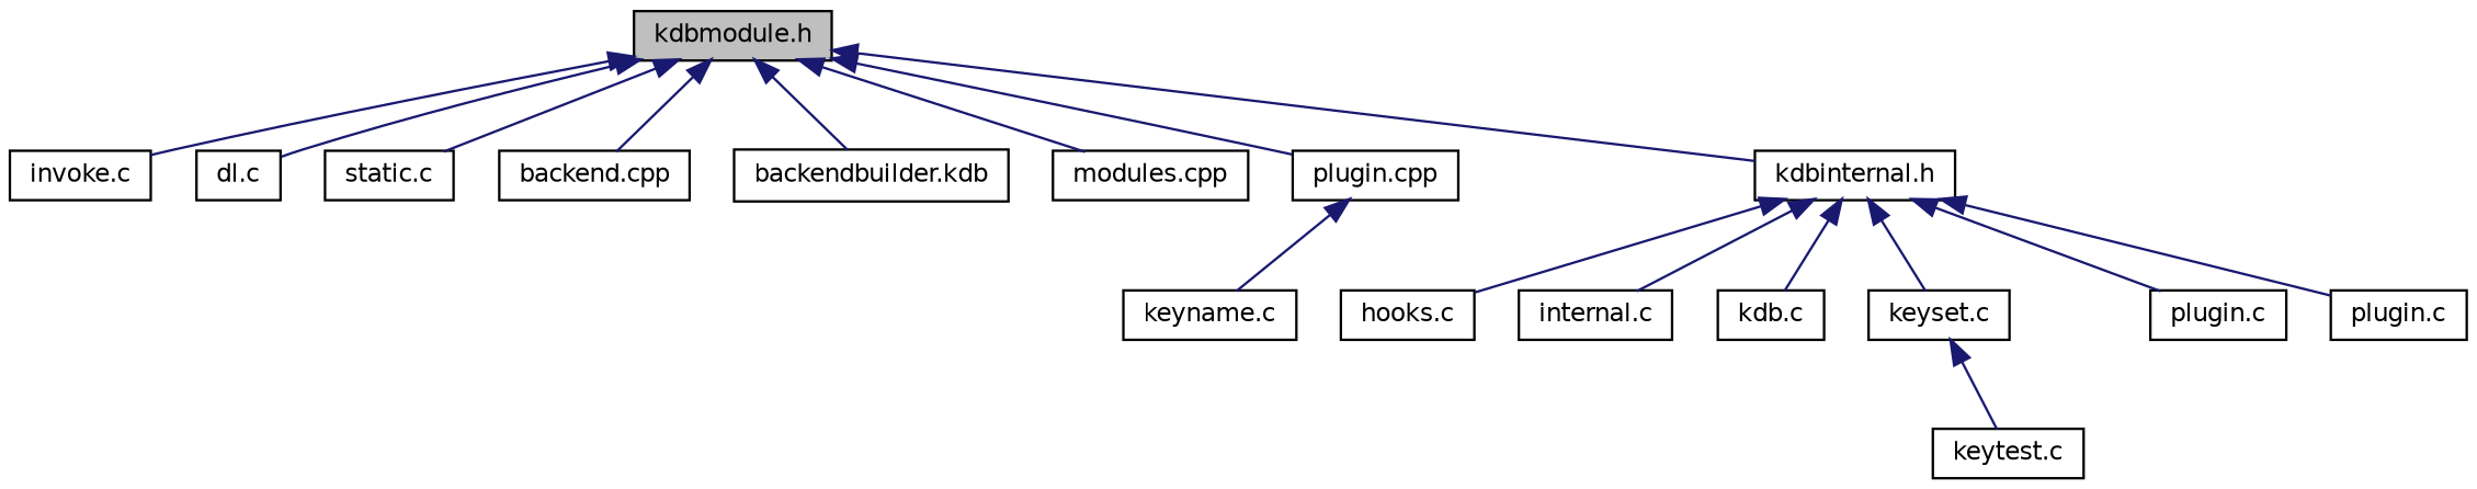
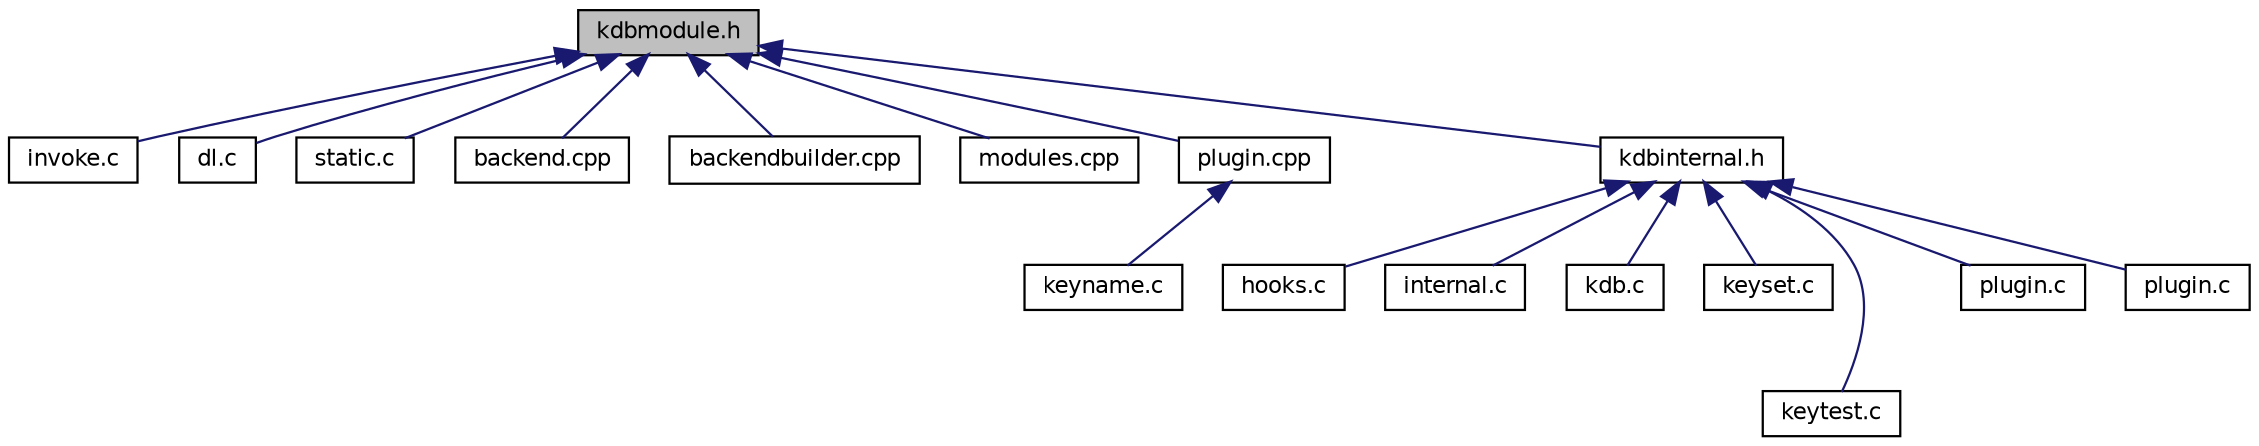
  digraph {
    fontname="DejaVu Sans"
    node [color=black fillcolor=white fontname="DejaVu Sans" fontsize=10 shape=record style=filled]
    edge [color=midnightblue dir=back fontname="DejaVu Sans" fontsize=10 labelfontname=Helvetica labelfontsize=10 style=solid]
    n1 [fillcolor=grey75 fontcolor=black height=0.2 label="kdbmodule.h" width=0.4]
    n2 [height=0.2 label="invoke.c" width=0.4]
    n3 [height=0.2 label="dl.c" width=0.4]
    n4 [height=0.2 label="static.c" width=0.4]
    n5 [height=0.2 label="backend.cpp" width=0.4]
-   n6 [height=0.2 label="backendbuilder.kdb" width=0.4]
+   n6 [height=0.2 label="backendbuilder.cpp" width=0.4]
    n7 [height=0.2 label="modules.cpp" width=0.4]
    n8 [height=0.2 label="plugin.cpp" width=0.4]
    n9 [height=0.2 label="kdbinternal.h" width=0.4]
    n10 [height=0.2 label="keyname.c" width=0.4]
    n11 [height=0.2 label="hooks.c" width=0.4]
    n12 [height=0.2 label="internal.c" width=0.4]
    n13 [height=0.2 label="kdb.c" width=0.4]
    n14 [height=0.2 label="keyset.c" width=0.4]
    n15 [height=0.2 label="keytest.c" width=0.4]
    n16 [height=0.2 label="plugin.c" width=0.4]
    n17 [height=0.2 label="plugin.c" width=0.4]
    n1 -> n2
    n1 -> n3
    n1 -> n4
    n1 -> n5
    n1 -> n6
    n1 -> n7
    n1 -> n8
    n1 -> n9
    n8 -> n10
    n9 -> n11
    n9 -> n12
    n9 -> n13
    n9 -> n14
-   n14 -> n15
+   n9 -> n15
    n9 -> n16
    n9 -> n17
  }
